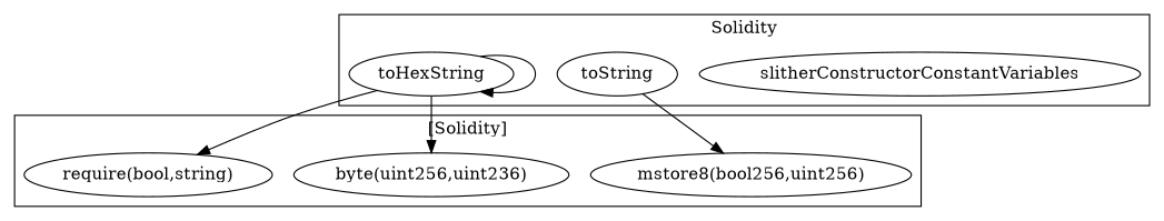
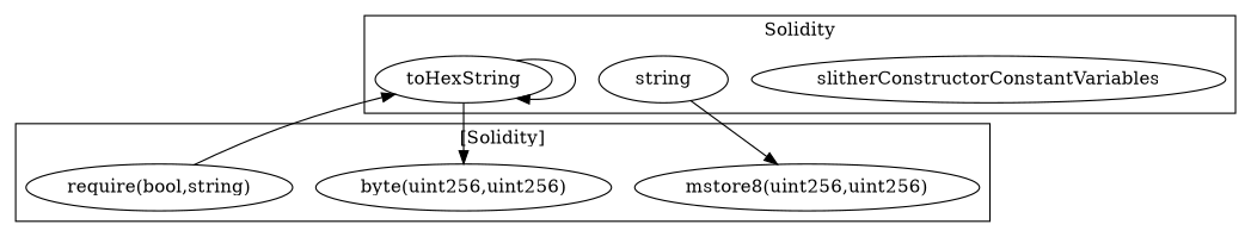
  strict digraph {
    n1 [label=slitherConstructorConstantVariables]
-   n2 [label=toString]
+   n2 [label=string]
    n3 [label=toHexString]
-   "mstore8(uint256,uint256)" [label="mstore8(bool256,uint256)"]
-   "byte(uint256,uint256)" [label="byte(uint256,uint236)"]
+   "mstore8(uint256,uint256)"
+   "byte(uint256,uint256)"
    "require(bool,string)"
    subgraph cluster_1 {
      label=Solidity
      n1
      n2
      n3
    }
    subgraph cluster_2 {
      label="[Solidity]"
      "mstore8(uint256,uint256)"
      "byte(uint256,uint256)"
      "require(bool,string)"
    }
    n2 -> "mstore8(uint256,uint256)"
    n3 -> n3
    n3 -> "byte(uint256,uint256)"
-   n3 -> "require(bool,string)"
+   "require(bool,string)" -> n3
  }
